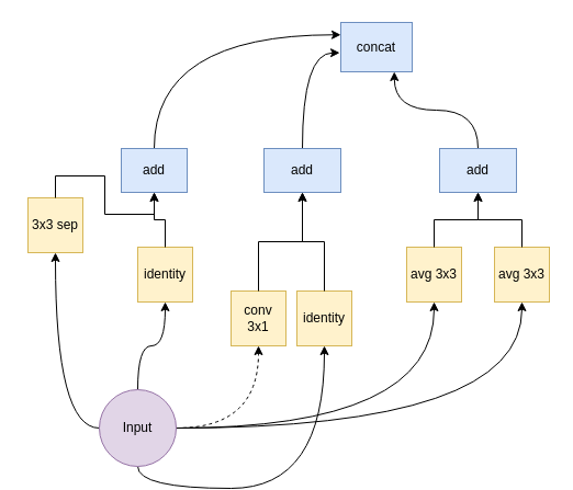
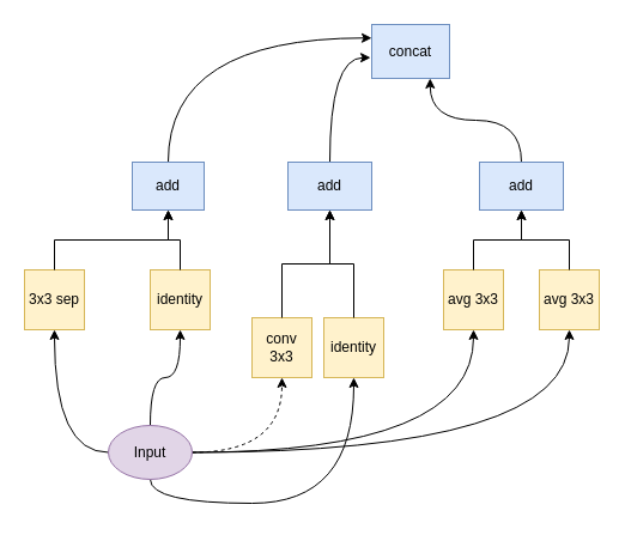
  <mxCell id="0" />
  <mxCell id="1" parent="0" />
- <mxCell id="2" value="3x3 sep&lt;br&gt;" style="whiteSpace=wrap;html=1;aspect=fixed;fillColor=#fff2cc;strokeColor=#d6b656;" vertex="1" parent="1"><mxGeometry x="25" y="180" width="50" height="50" as="geometry" /></mxCell>
+ <mxCell id="2" value="3x3 sep&lt;br&gt;" style="whiteSpace=wrap;html=1;aspect=fixed;fillColor=#fff2cc;strokeColor=#d6b656;" vertex="1" parent="1"><mxGeometry x="20" y="225" width="50" height="50" as="geometry" /></mxCell>
  <mxCell id="3" value="identity&lt;br&gt;" style="whiteSpace=wrap;html=1;aspect=fixed;fillColor=#fff2cc;strokeColor=#d6b656;" vertex="1" parent="1"><mxGeometry x="125" y="225" width="50" height="50" as="geometry" /></mxCell>
  <mxCell id="4" style="edgeStyle=orthogonalEdgeStyle;rounded=0;orthogonalLoop=1;jettySize=auto;html=1;exitX=0.5;exitY=0;exitDx=0;exitDy=0;entryX=0.5;entryY=1;entryDx=0;entryDy=0;" edge="1" parent="1" source="2" target="7"><mxGeometry relative="1" as="geometry" /></mxCell>
  <mxCell id="5" style="edgeStyle=orthogonalEdgeStyle;rounded=0;orthogonalLoop=1;jettySize=auto;html=1;exitX=0.5;exitY=0;exitDx=0;exitDy=0;entryX=0.5;entryY=1;entryDx=0;entryDy=0;" edge="1" parent="1" source="3" target="7"><mxGeometry relative="1" as="geometry" /></mxCell>
  <mxCell id="6" style="edgeStyle=orthogonalEdgeStyle;curved=1;rounded=0;orthogonalLoop=1;jettySize=auto;html=1;exitX=0.5;exitY=0;exitDx=0;exitDy=0;entryX=0;entryY=0.25;entryDx=0;entryDy=0;" edge="1" parent="1" source="7" target="27"><mxGeometry relative="1" as="geometry" /></mxCell>
  <mxCell id="7" value="add" style="rounded=0;whiteSpace=wrap;html=1;fillColor=#dae8fc;strokeColor=#6c8ebf;" vertex="1" parent="1"><mxGeometry x="110" y="135" width="60" height="40" as="geometry" /></mxCell>
- <mxCell id="8" value="conv 3x1" style="whiteSpace=wrap;html=1;aspect=fixed;fillColor=#fff2cc;strokeColor=#d6b656;" vertex="1" parent="1"><mxGeometry x="210" y="265" width="50" height="50" as="geometry" /></mxCell>
+ <mxCell id="8" value="conv 3x3" style="whiteSpace=wrap;html=1;aspect=fixed;fillColor=#fff2cc;strokeColor=#d6b656;" vertex="1" parent="1"><mxGeometry x="210" y="265" width="50" height="50" as="geometry" /></mxCell>
  <mxCell id="9" value="identity" style="whiteSpace=wrap;html=1;aspect=fixed;fillColor=#fff2cc;strokeColor=#d6b656;" vertex="1" parent="1"><mxGeometry x="270" y="265" width="50" height="50" as="geometry" /></mxCell>
  <mxCell id="10" style="edgeStyle=orthogonalEdgeStyle;rounded=0;orthogonalLoop=1;jettySize=auto;html=1;exitX=0.5;exitY=0;exitDx=0;exitDy=0;entryX=0.5;entryY=1;entryDx=0;entryDy=0;" edge="1" source="8" target="13" parent="1"><mxGeometry relative="1" as="geometry" /></mxCell>
  <mxCell id="11" style="edgeStyle=orthogonalEdgeStyle;rounded=0;orthogonalLoop=1;jettySize=auto;html=1;exitX=0.5;exitY=0;exitDx=0;exitDy=0;entryX=0.5;entryY=1;entryDx=0;entryDy=0;" edge="1" source="9" target="13" parent="1"><mxGeometry relative="1" as="geometry" /></mxCell>
  <mxCell id="12" style="edgeStyle=orthogonalEdgeStyle;curved=1;rounded=0;orthogonalLoop=1;jettySize=auto;html=1;entryX=-0.015;entryY=0.615;entryDx=0;entryDy=0;entryPerimeter=0;" edge="1" parent="1" source="13" target="27"><mxGeometry relative="1" as="geometry" /></mxCell>
  <mxCell id="13" value="add" style="rounded=0;whiteSpace=wrap;html=1;fillColor=#dae8fc;strokeColor=#6c8ebf;" vertex="1" parent="1"><mxGeometry x="240" y="135" width="70" height="40" as="geometry" /></mxCell>
  <mxCell id="14" value="avg 3x3" style="whiteSpace=wrap;html=1;aspect=fixed;fillColor=#fff2cc;strokeColor=#d6b656;" vertex="1" parent="1"><mxGeometry x="370" y="225" width="50" height="50" as="geometry" /></mxCell>
  <mxCell id="15" value="avg 3x3" style="whiteSpace=wrap;html=1;aspect=fixed;fillColor=#fff2cc;strokeColor=#d6b656;" vertex="1" parent="1"><mxGeometry x="450" y="225" width="50" height="50" as="geometry" /></mxCell>
  <mxCell id="16" style="edgeStyle=orthogonalEdgeStyle;rounded=0;orthogonalLoop=1;jettySize=auto;html=1;exitX=0.5;exitY=0;exitDx=0;exitDy=0;entryX=0.5;entryY=1;entryDx=0;entryDy=0;" edge="1" source="14" target="19" parent="1"><mxGeometry relative="1" as="geometry" /></mxCell>
  <mxCell id="17" style="edgeStyle=orthogonalEdgeStyle;rounded=0;orthogonalLoop=1;jettySize=auto;html=1;exitX=0.5;exitY=0;exitDx=0;exitDy=0;entryX=0.5;entryY=1;entryDx=0;entryDy=0;" edge="1" source="15" target="19" parent="1"><mxGeometry relative="1" as="geometry" /></mxCell>
  <mxCell id="18" style="edgeStyle=orthogonalEdgeStyle;curved=1;rounded=0;orthogonalLoop=1;jettySize=auto;html=1;exitX=0.5;exitY=0;exitDx=0;exitDy=0;entryX=0.75;entryY=1;entryDx=0;entryDy=0;" edge="1" parent="1" source="19" target="27"><mxGeometry relative="1" as="geometry" /></mxCell>
  <mxCell id="19" value="add" style="rounded=0;whiteSpace=wrap;html=1;fillColor=#dae8fc;strokeColor=#6c8ebf;" vertex="1" parent="1"><mxGeometry x="400" y="135" width="70" height="40" as="geometry" /></mxCell>
  <mxCell id="20" style="edgeStyle=orthogonalEdgeStyle;curved=1;rounded=0;orthogonalLoop=1;jettySize=auto;html=1;exitX=1;exitY=0.5;exitDx=0;exitDy=0;entryX=0.5;entryY=1;entryDx=0;entryDy=0;dashed=1;" edge="1" parent="1" source="26" target="8"><mxGeometry relative="1" as="geometry" /></mxCell>
  <mxCell id="21" style="edgeStyle=orthogonalEdgeStyle;curved=1;rounded=0;orthogonalLoop=1;jettySize=auto;html=1;exitX=0.5;exitY=1;exitDx=0;exitDy=0;entryX=0.5;entryY=1;entryDx=0;entryDy=0;" edge="1" parent="1" source="26" target="9"><mxGeometry relative="1" as="geometry" /></mxCell>
  <mxCell id="22" style="edgeStyle=orthogonalEdgeStyle;curved=1;rounded=0;orthogonalLoop=1;jettySize=auto;html=1;exitX=0;exitY=0.5;exitDx=0;exitDy=0;entryX=0.5;entryY=1;entryDx=0;entryDy=0;" edge="1" parent="1" source="26" target="2"><mxGeometry relative="1" as="geometry" /></mxCell>
  <mxCell id="23" style="edgeStyle=orthogonalEdgeStyle;curved=1;rounded=0;orthogonalLoop=1;jettySize=auto;html=1;exitX=1;exitY=0.5;exitDx=0;exitDy=0;entryX=0.5;entryY=1;entryDx=0;entryDy=0;" edge="1" parent="1" source="26" target="15"><mxGeometry relative="1" as="geometry"><mxPoint x="500" y="390" as="targetPoint" /></mxGeometry></mxCell>
  <mxCell id="24" style="edgeStyle=orthogonalEdgeStyle;curved=1;rounded=0;orthogonalLoop=1;jettySize=auto;html=1;exitX=1;exitY=0.5;exitDx=0;exitDy=0;entryX=0.5;entryY=1;entryDx=0;entryDy=0;" edge="1" parent="1" source="26" target="14"><mxGeometry relative="1" as="geometry" /></mxCell>
  <mxCell id="25" style="edgeStyle=orthogonalEdgeStyle;curved=1;rounded=0;orthogonalLoop=1;jettySize=auto;html=1;exitX=0.5;exitY=0;exitDx=0;exitDy=0;entryX=0.5;entryY=1;entryDx=0;entryDy=0;" edge="1" parent="1" source="26" target="3"><mxGeometry relative="1" as="geometry" /></mxCell>
- <mxCell id="26" value="Input" style="ellipse;whiteSpace=wrap;html=1;aspect=fixed;fillColor=#e1d5e7;strokeColor=#9673a6;" vertex="1" parent="1"><mxGeometry x="90" y="355" width="70" height="70" as="geometry" /></mxCell>
+ <mxCell id="26" value="Input" style="ellipse;whiteSpace=wrap;html=1;aspect=fixed;fillColor=#e1d5e7;strokeColor=#9673a6;" vertex="1" parent="1"><mxGeometry x="90" y="355" width="70" height="45" as="geometry" /></mxCell>
  <mxCell id="27" value="concat" style="whiteSpace=wrap;html=1;aspect=fixed;fillColor=#dae8fc;strokeColor=#6c8ebf;" vertex="1" parent="1"><mxGeometry x="310" y="20" width="65" height="45" as="geometry" /></mxCell>
